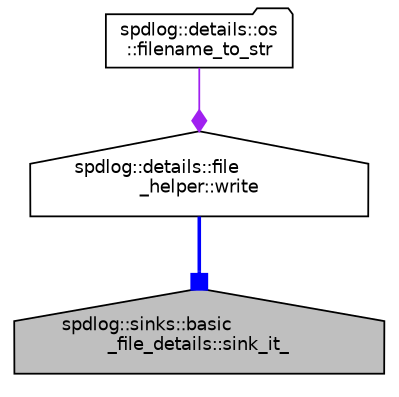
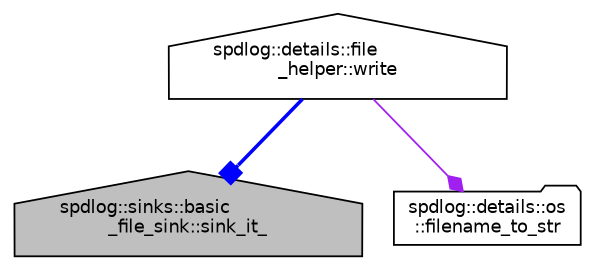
  digraph {
    fontname="DejaVu Sans"
    rankdir=TB
    node [color=black fillcolor=white fontname="DejaVu Sans" fontsize=10 shape=house style=filled]
    edge [fontname="DejaVu Sans" fontsize=10 labelfontname=Helvetica labelfontsize=10]
-   n1 [fillcolor=grey75 fontcolor=black height=0.2 label="spdlog::sinks::basic\l_file_details::sink_it_" width=0.4]
+   n1 [fillcolor=grey75 fontcolor=black height=0.2 label="spdlog::sinks::basic\l_file_sink::sink_it_" width=0.4]
    n2 [height=0.2 label="spdlog::details::file\l_helper::write" width=0.4]
    n3 [height=0.2 label="spdlog::details::os\l::filename_to_str" shape=folder width=0.4]
    n2 -> n1 [arrowhead=box color=blue style=bold]
-   n3 -> n2 [arrowhead=diamond color=purple style=solid]
+   n2 -> n3 [arrowhead=diamond color=purple style=solid]
  }
